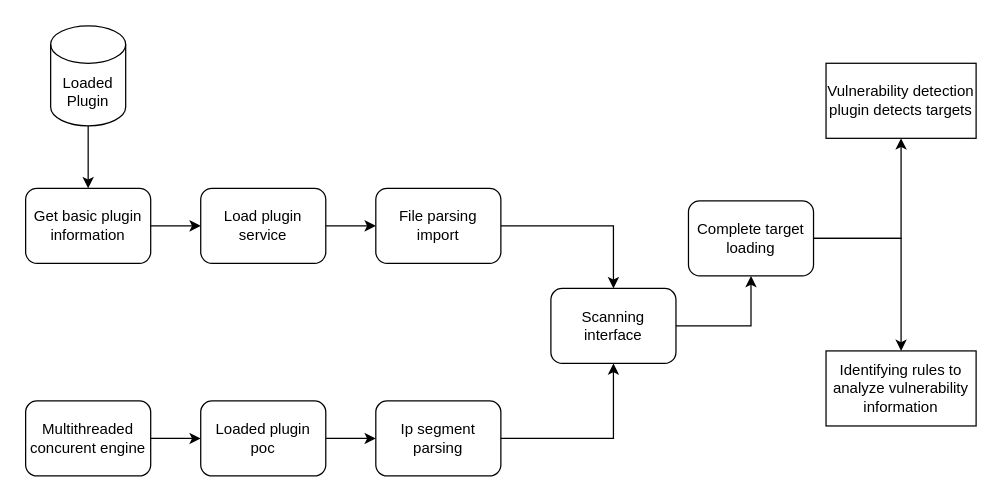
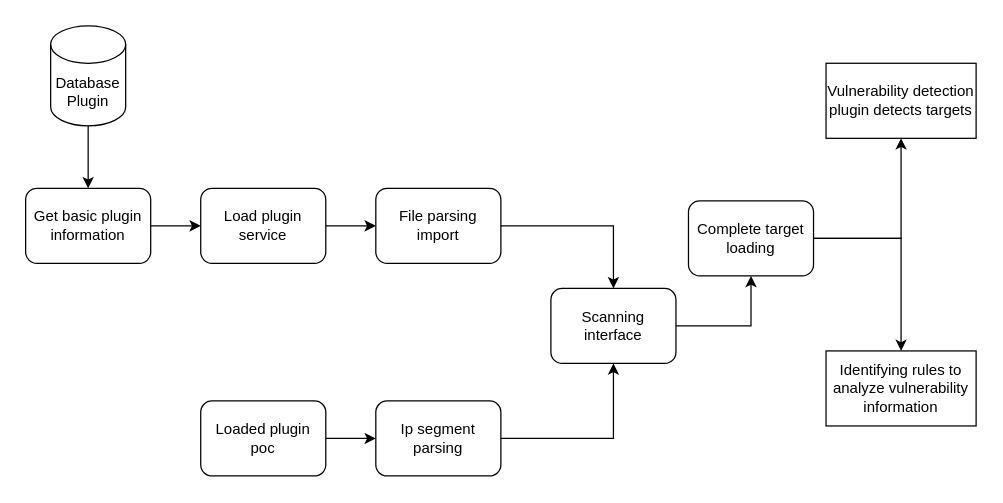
  <mxCell id="0" />
  <mxCell id="1" parent="0" />
  <mxCell id="2" value="" style="edgeStyle=orthogonalEdgeStyle;rounded=0;orthogonalLoop=1;jettySize=auto;html=1;" edge="1" parent="1" source="3" target="7"><mxGeometry relative="1" as="geometry" /></mxCell>
- <mxCell id="3" value="Loaded Plugin" style="shape=cylinder3;whiteSpace=wrap;html=1;boundedLbl=1;backgroundOutline=1;size=15;" vertex="1" parent="1"><mxGeometry x="40" y="20" width="60" height="80" as="geometry" /></mxCell>
- <mxCell id="4" value="" style="edgeStyle=orthogonalEdgeStyle;rounded=0;orthogonalLoop=1;jettySize=auto;html=1;" edge="1" parent="1" source="5" target="11"><mxGeometry relative="1" as="geometry" /></mxCell>
- <mxCell id="5" value="Multithreaded concurent engine" style="rounded=1;whiteSpace=wrap;html=1;" vertex="1" parent="1"><mxGeometry x="20" y="320" width="100" height="60" as="geometry" /></mxCell>
+ <mxCell id="3" value="Database Plugin" style="shape=cylinder3;whiteSpace=wrap;html=1;boundedLbl=1;backgroundOutline=1;size=15;" vertex="1" parent="1"><mxGeometry x="40" y="20" width="60" height="80" as="geometry" /></mxCell>
  <mxCell id="6" value="" style="edgeStyle=orthogonalEdgeStyle;rounded=0;orthogonalLoop=1;jettySize=auto;html=1;" edge="1" parent="1" source="7" target="9"><mxGeometry relative="1" as="geometry" /></mxCell>
  <mxCell id="7" value="Get basic plugin information" style="rounded=1;whiteSpace=wrap;html=1;" vertex="1" parent="1"><mxGeometry x="20" y="150" width="100" height="60" as="geometry" /></mxCell>
  <mxCell id="8" value="" style="edgeStyle=orthogonalEdgeStyle;rounded=0;orthogonalLoop=1;jettySize=auto;html=1;" edge="1" parent="1" source="9" target="13"><mxGeometry relative="1" as="geometry" /></mxCell>
  <mxCell id="9" value="Load plugin service" style="rounded=1;whiteSpace=wrap;html=1;" vertex="1" parent="1"><mxGeometry x="160" y="150" width="100" height="60" as="geometry" /></mxCell>
  <mxCell id="10" value="" style="edgeStyle=orthogonalEdgeStyle;rounded=0;orthogonalLoop=1;jettySize=auto;html=1;" edge="1" parent="1" source="11" target="17"><mxGeometry relative="1" as="geometry" /></mxCell>
  <mxCell id="11" value="Loaded plugin poc" style="rounded=1;whiteSpace=wrap;html=1;" vertex="1" parent="1"><mxGeometry x="160" y="320" width="100" height="60" as="geometry" /></mxCell>
  <mxCell id="12" style="edgeStyle=orthogonalEdgeStyle;rounded=0;orthogonalLoop=1;jettySize=auto;html=1;entryX=0.5;entryY=0;entryDx=0;entryDy=0;" edge="1" parent="1" source="13" target="22"><mxGeometry relative="1" as="geometry" /></mxCell>
  <mxCell id="13" value="File parsing import" style="rounded=1;whiteSpace=wrap;html=1;" vertex="1" parent="1"><mxGeometry x="300" y="150" width="100" height="60" as="geometry" /></mxCell>
  <mxCell id="14" value="Vulnerability detection plugin detects targets" style="rounded=0;whiteSpace=wrap;html=1;" vertex="1" parent="1"><mxGeometry x="660" y="50" width="120" height="60" as="geometry" /></mxCell>
  <mxCell id="15" value="Identifying rules to analyze vulnerability information" style="rounded=0;whiteSpace=wrap;html=1;" vertex="1" parent="1"><mxGeometry x="660" y="280" width="120" height="60" as="geometry" /></mxCell>
  <mxCell id="16" value="" style="edgeStyle=orthogonalEdgeStyle;rounded=0;orthogonalLoop=1;jettySize=auto;html=1;" edge="1" parent="1" source="17" target="22"><mxGeometry relative="1" as="geometry" /></mxCell>
  <mxCell id="17" value="Ip segment parsing" style="rounded=1;whiteSpace=wrap;html=1;" vertex="1" parent="1"><mxGeometry x="300" y="320" width="100" height="60" as="geometry" /></mxCell>
  <mxCell id="18" style="edgeStyle=orthogonalEdgeStyle;rounded=0;orthogonalLoop=1;jettySize=auto;html=1;entryX=0.5;entryY=1;entryDx=0;entryDy=0;" edge="1" parent="1" source="20" target="14"><mxGeometry relative="1" as="geometry" /></mxCell>
  <mxCell id="19" style="edgeStyle=orthogonalEdgeStyle;rounded=0;orthogonalLoop=1;jettySize=auto;html=1;" edge="1" parent="1" source="20" target="15"><mxGeometry relative="1" as="geometry" /></mxCell>
  <mxCell id="20" value="Complete target loading" style="rounded=1;whiteSpace=wrap;html=1;" vertex="1" parent="1"><mxGeometry x="550" y="160" width="100" height="60" as="geometry" /></mxCell>
  <mxCell id="21" style="edgeStyle=orthogonalEdgeStyle;rounded=0;orthogonalLoop=1;jettySize=auto;html=1;exitX=1;exitY=0.5;exitDx=0;exitDy=0;entryX=0.5;entryY=1;entryDx=0;entryDy=0;" edge="1" parent="1" source="22" target="20"><mxGeometry relative="1" as="geometry" /></mxCell>
  <mxCell id="22" value="Scanning interface" style="rounded=1;whiteSpace=wrap;html=1;" vertex="1" parent="1"><mxGeometry x="440" y="230" width="100" height="60" as="geometry" /></mxCell>
